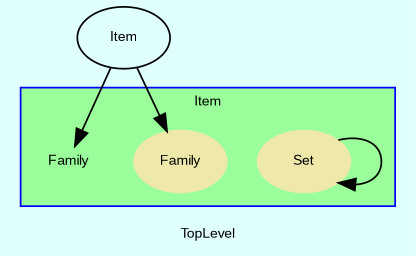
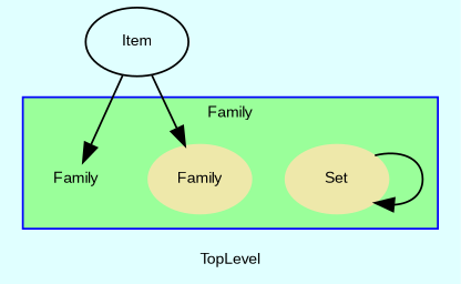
  digraph {
    bgcolor=lightcyan1
    compound=true
    fontname=Arial
    fontsize=8
    label=TopLevel
    node [color=palegoldenrod fontname=Arial fontsize=8 shape=ellipse]
    n1 [fontcolor=black label=Set style=filled]
    n2 [fontcolor=black label=Family style=filled]
    Family [color=black height=0.01 shape=plaintext width=0.01]
    n4 [color=black label=Item shape=""]
    subgraph cluster_1 {
      color=blue
      fillcolor=palegreen1
-     label=Item
+     label=Family
      style=filled
      n1
      n2
      Family
    }
    n1 -> n1
    n4 -> n2
    n4 -> Family
  }
